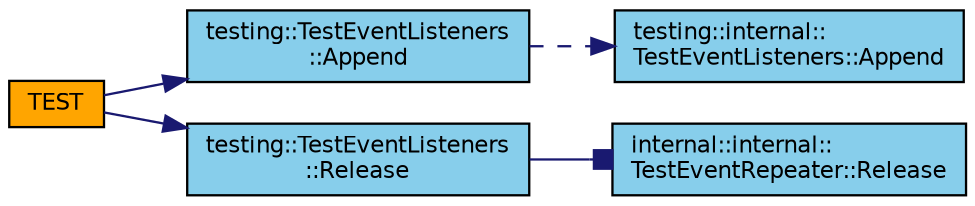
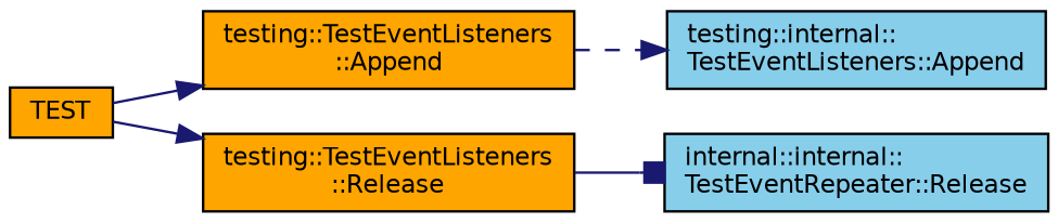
  digraph {
    rankdir=LR
    node [color=black fillcolor=skyblue fontname=Helvetica fontsize=10 shape=record style=filled]
    edge [arrowhead=normal color=midnightblue fontname=Helvetica fontsize=10 labelfontname=Helvetica labelfontsize=10 style=solid]
    n1 [fillcolor=orange fontcolor=black height=0.2 label=TEST width=0.4]
-   n2 [height=0.2 label="testing::TestEventListeners\l::Append" width=0.4]
-   n3 [height=0.2 label="testing::TestEventListeners\l::Release" width=0.4]
+   n2 [fillcolor=orange height=0.2 label="testing::TestEventListeners\l::Append" width=0.4]
+   n3 [fillcolor=orange height=0.2 label="testing::TestEventListeners\l::Release" width=0.4]
    n4 [height=0.2 label="testing::internal::\lTestEventListeners::Append" width=0.4]
    n5 [height=0.2 label="internal::internal::\lTestEventRepeater::Release" width=0.4]
    n1 -> n2
    n1 -> n3
    n2 -> n4 [style=dashed]
    n3 -> n5 [arrowhead=box]
  }
